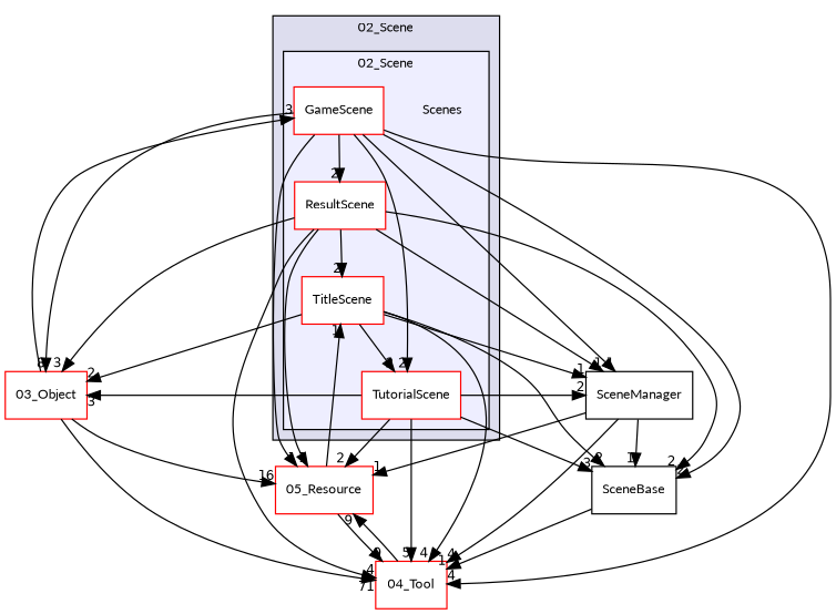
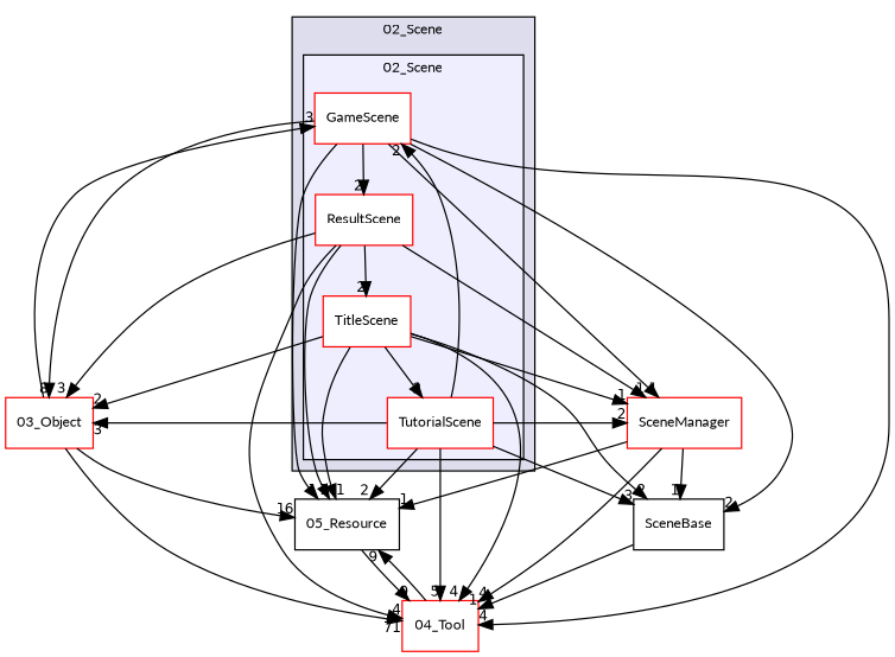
  digraph {
    compound=true
    fontname=Lato
    node [fontname=Lato fontsize=10 shape=box color=red fillcolor=white style=filled]
    edge [headlabel=2 labeldistance=1.5 labelfontname=Helvetica labelfontsize=10 fontname=Lato]
-   n1 [label=Scenes shape=plaintext color="" fillcolor="" style=""]
    n2 [label=GameScene]
    n3 [label=ResultScene]
    n4 [label=TitleScene]
    n5 [label=TutorialScene]
    n6 [label="03_Object"]
-   n7 [label="05_Resource"]
-   n8 [label=SceneManager color="" fillcolor="" style=""]
+   n7 [color=black label="05_Resource"]
+   n8 [label=SceneManager fillcolor="" style=""]
    n9 [label="04_Tool"]
    n10 [label=SceneBase color="" fillcolor="" style=""]
    subgraph cluster_1 {
      bgcolor="#ddddee"
      fontsize=10
      label="02_Scene"
      pencolor=black
      subgraph cluster_2 {
        bgcolor="#eeeeff"
        fontsize=10
        pencolor=black
-       n1
        n2
        n3
        n4
        n5
      }
    }
    n2 -> n3
    n2 -> n6 [headlabel=8]
    n2 -> n7 [headlabel=1]
    n2 -> n8 [headlabel=1]
    n2 -> n9 [headlabel=4]
    n2 -> n10
    n3 -> n4
    n3 -> n6 [headlabel=3]
    n3 -> n7 [headlabel=1]
    n3 -> n8 [headlabel=1]
    n3 -> n9 [headlabel=4]
-   n3 -> n10
    n4 -> n5
    n4 -> n6
-   n7 -> n4 [headlabel=1]
+   n4 -> n7 [headlabel=1]
    n4 -> n8 [headlabel=1]
    n4 -> n9 [headlabel=4]
    n4 -> n10
-   n2 -> n5
+   n5 -> n2
    n5 -> n6 [headlabel=3]
    n5 -> n7
    n5 -> n8
    n5 -> n9 [headlabel=5]
    n5 -> n10 [headlabel=3]
    n6 -> n2 [headlabel=3]
    n6 -> n7 [headlabel=16]
    n6 -> n9 [headlabel=71]
    n7 -> n9 [headlabel=9]
    n8 -> n7 [headlabel=1]
    n8 -> n9 [headlabel=4]
    n8 -> n10 [headlabel=1]
    n9 -> n7 [headlabel=9]
    n10 -> n9 [headlabel=1]
  }
